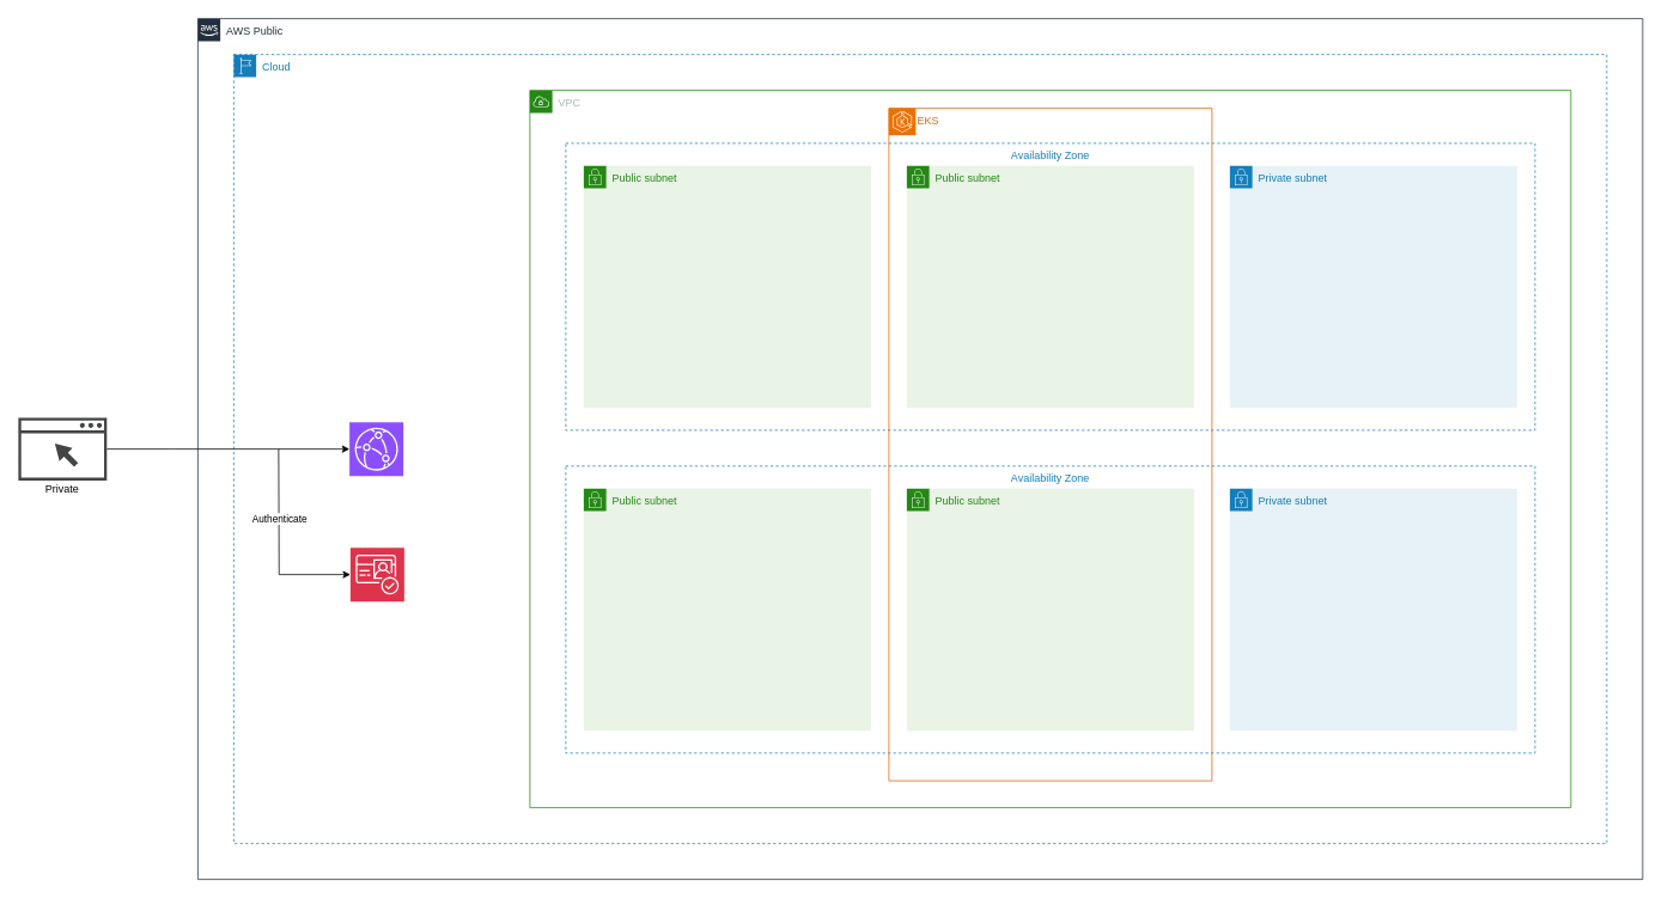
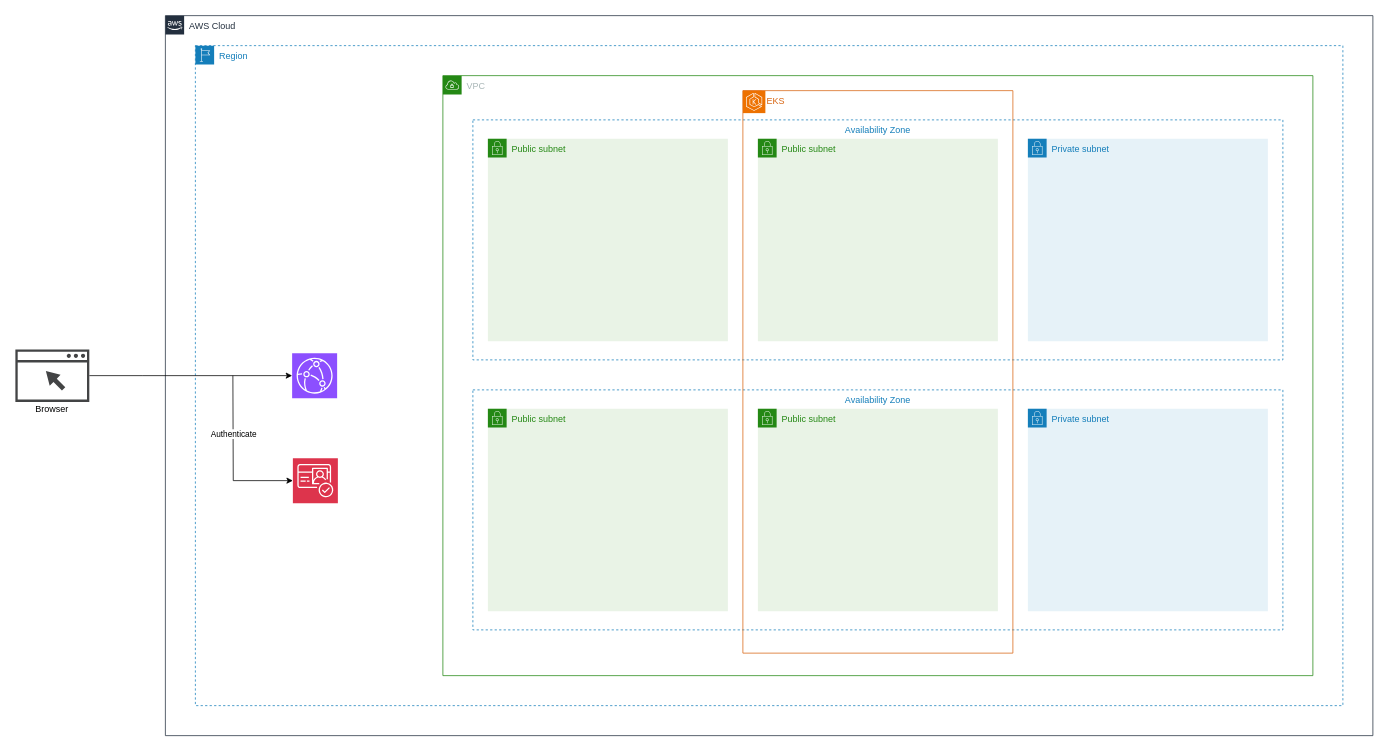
  <mxCell id="0" />
  <mxCell id="1" parent="0" />
- <mxCell id="2" value="AWS Public" style="points=[[0,0],[0.25,0],[0.5,0],[0.75,0],[1,0],[1,0.25],[1,0.5],[1,0.75],[1,1],[0.75,1],[0.5,1],[0.25,1],[0,1],[0,0.75],[0,0.5],[0,0.25]];outlineConnect=0;gradientColor=none;html=1;whiteSpace=wrap;fontSize=12;fontStyle=0;container=1;pointerEvents=0;collapsible=0;recursiveResize=0;shape=mxgraph.aws4.group;grIcon=mxgraph.aws4.group_aws_cloud_alt;strokeColor=#232F3E;fillColor=none;verticalAlign=top;align=left;spacingLeft=30;fontColor=#232F3E;dashed=0;" parent="1" vertex="1"><mxGeometry x="220" y="20" width="1610" height="960" as="geometry" /></mxCell>
- <mxCell id="3" value="Cloud" style="points=[[0,0],[0.25,0],[0.5,0],[0.75,0],[1,0],[1,0.25],[1,0.5],[1,0.75],[1,1],[0.75,1],[0.5,1],[0.25,1],[0,1],[0,0.75],[0,0.5],[0,0.25]];outlineConnect=0;gradientColor=none;html=1;whiteSpace=wrap;fontSize=12;fontStyle=0;container=1;pointerEvents=0;collapsible=0;recursiveResize=0;shape=mxgraph.aws4.group;grIcon=mxgraph.aws4.group_region;strokeColor=#147EBA;fillColor=none;verticalAlign=top;align=left;spacingLeft=30;fontColor=#147EBA;dashed=1;" parent="2" vertex="1"><mxGeometry x="40" y="40" width="1530" height="880" as="geometry" /></mxCell>
+ <mxCell id="2" value="AWS Cloud" style="points=[[0,0],[0.25,0],[0.5,0],[0.75,0],[1,0],[1,0.25],[1,0.5],[1,0.75],[1,1],[0.75,1],[0.5,1],[0.25,1],[0,1],[0,0.75],[0,0.5],[0,0.25]];outlineConnect=0;gradientColor=none;html=1;whiteSpace=wrap;fontSize=12;fontStyle=0;container=1;pointerEvents=0;collapsible=0;recursiveResize=0;shape=mxgraph.aws4.group;grIcon=mxgraph.aws4.group_aws_cloud_alt;strokeColor=#232F3E;fillColor=none;verticalAlign=top;align=left;spacingLeft=30;fontColor=#232F3E;dashed=0;" parent="1" vertex="1"><mxGeometry x="220" y="20" width="1610" height="960" as="geometry" /></mxCell>
+ <mxCell id="3" value="Region" style="points=[[0,0],[0.25,0],[0.5,0],[0.75,0],[1,0],[1,0.25],[1,0.5],[1,0.75],[1,1],[0.75,1],[0.5,1],[0.25,1],[0,1],[0,0.75],[0,0.5],[0,0.25]];outlineConnect=0;gradientColor=none;html=1;whiteSpace=wrap;fontSize=12;fontStyle=0;container=1;pointerEvents=0;collapsible=0;recursiveResize=0;shape=mxgraph.aws4.group;grIcon=mxgraph.aws4.group_region;strokeColor=#147EBA;fillColor=none;verticalAlign=top;align=left;spacingLeft=30;fontColor=#147EBA;dashed=1;" parent="2" vertex="1"><mxGeometry x="40" y="40" width="1530" height="880" as="geometry" /></mxCell>
  <mxCell id="4" value="VPC" style="points=[[0,0],[0.25,0],[0.5,0],[0.75,0],[1,0],[1,0.25],[1,0.5],[1,0.75],[1,1],[0.75,1],[0.5,1],[0.25,1],[0,1],[0,0.75],[0,0.5],[0,0.25]];outlineConnect=0;gradientColor=none;html=1;whiteSpace=wrap;fontSize=12;fontStyle=0;container=1;pointerEvents=0;collapsible=0;recursiveResize=0;shape=mxgraph.aws4.group;grIcon=mxgraph.aws4.group_vpc;strokeColor=#248814;fillColor=none;verticalAlign=top;align=left;spacingLeft=30;fontColor=#AAB7B8;dashed=0;" parent="3" vertex="1"><mxGeometry x="330" y="40" width="1160" height="800" as="geometry" /></mxCell>
  <mxCell id="5" value="Availability Zone" style="fillColor=none;strokeColor=#147EBA;dashed=1;verticalAlign=top;fontStyle=0;fontColor=#147EBA;whiteSpace=wrap;html=1;" parent="4" vertex="1"><mxGeometry x="40" y="59" width="1080" height="320" as="geometry" /></mxCell>
  <mxCell id="6" value="Public subnet" style="points=[[0,0],[0.25,0],[0.5,0],[0.75,0],[1,0],[1,0.25],[1,0.5],[1,0.75],[1,1],[0.75,1],[0.5,1],[0.25,1],[0,1],[0,0.75],[0,0.5],[0,0.25]];outlineConnect=0;gradientColor=none;html=1;whiteSpace=wrap;fontSize=12;fontStyle=0;container=1;pointerEvents=0;collapsible=0;recursiveResize=0;shape=mxgraph.aws4.group;grIcon=mxgraph.aws4.group_security_group;grStroke=0;strokeColor=#248814;fillColor=#E9F3E6;verticalAlign=top;align=left;spacingLeft=30;fontColor=#248814;dashed=0;" parent="4" vertex="1"><mxGeometry x="60" y="84" width="320" height="270" as="geometry" /></mxCell>
  <mxCell id="7" value="Public subnet" style="points=[[0,0],[0.25,0],[0.5,0],[0.75,0],[1,0],[1,0.25],[1,0.5],[1,0.75],[1,1],[0.75,1],[0.5,1],[0.25,1],[0,1],[0,0.75],[0,0.5],[0,0.25]];outlineConnect=0;gradientColor=none;html=1;whiteSpace=wrap;fontSize=12;fontStyle=0;container=1;pointerEvents=0;collapsible=0;recursiveResize=0;shape=mxgraph.aws4.group;grIcon=mxgraph.aws4.group_security_group;grStroke=0;strokeColor=#248814;fillColor=#E9F3E6;verticalAlign=top;align=left;spacingLeft=30;fontColor=#248814;dashed=0;" parent="4" vertex="1"><mxGeometry x="420" y="84" width="320" height="270" as="geometry" /></mxCell>
  <mxCell id="8" value="Private subnet" style="points=[[0,0],[0.25,0],[0.5,0],[0.75,0],[1,0],[1,0.25],[1,0.5],[1,0.75],[1,1],[0.75,1],[0.5,1],[0.25,1],[0,1],[0,0.75],[0,0.5],[0,0.25]];outlineConnect=0;gradientColor=none;html=1;whiteSpace=wrap;fontSize=12;fontStyle=0;container=1;pointerEvents=0;collapsible=0;recursiveResize=0;shape=mxgraph.aws4.group;grIcon=mxgraph.aws4.group_security_group;grStroke=0;strokeColor=#147EBA;fillColor=#E6F2F8;verticalAlign=top;align=left;spacingLeft=30;fontColor=#147EBA;dashed=0;" parent="4" vertex="1"><mxGeometry x="780" y="84" width="320" height="270" as="geometry" /></mxCell>
  <mxCell id="9" value="Availability Zone" style="fillColor=none;strokeColor=#147EBA;dashed=1;verticalAlign=top;fontStyle=0;fontColor=#147EBA;whiteSpace=wrap;html=1;" parent="4" vertex="1"><mxGeometry x="40" y="419" width="1080" height="320" as="geometry" /></mxCell>
  <mxCell id="10" value="Public subnet" style="points=[[0,0],[0.25,0],[0.5,0],[0.75,0],[1,0],[1,0.25],[1,0.5],[1,0.75],[1,1],[0.75,1],[0.5,1],[0.25,1],[0,1],[0,0.75],[0,0.5],[0,0.25]];outlineConnect=0;gradientColor=none;html=1;whiteSpace=wrap;fontSize=12;fontStyle=0;container=1;pointerEvents=0;collapsible=0;recursiveResize=0;shape=mxgraph.aws4.group;grIcon=mxgraph.aws4.group_security_group;grStroke=0;strokeColor=#248814;fillColor=#E9F3E6;verticalAlign=top;align=left;spacingLeft=30;fontColor=#248814;dashed=0;" parent="4" vertex="1"><mxGeometry x="60" y="444" width="320" height="270" as="geometry" /></mxCell>
  <mxCell id="11" value="Public subnet" style="points=[[0,0],[0.25,0],[0.5,0],[0.75,0],[1,0],[1,0.25],[1,0.5],[1,0.75],[1,1],[0.75,1],[0.5,1],[0.25,1],[0,1],[0,0.75],[0,0.5],[0,0.25]];outlineConnect=0;gradientColor=none;html=1;whiteSpace=wrap;fontSize=12;fontStyle=0;container=1;pointerEvents=0;collapsible=0;recursiveResize=0;shape=mxgraph.aws4.group;grIcon=mxgraph.aws4.group_security_group;grStroke=0;strokeColor=#248814;fillColor=#E9F3E6;verticalAlign=top;align=left;spacingLeft=30;fontColor=#248814;dashed=0;" parent="4" vertex="1"><mxGeometry x="420" y="444" width="320" height="270" as="geometry" /></mxCell>
  <mxCell id="12" value="Private subnet" style="points=[[0,0],[0.25,0],[0.5,0],[0.75,0],[1,0],[1,0.25],[1,0.5],[1,0.75],[1,1],[0.75,1],[0.5,1],[0.25,1],[0,1],[0,0.75],[0,0.5],[0,0.25]];outlineConnect=0;gradientColor=none;html=1;whiteSpace=wrap;fontSize=12;fontStyle=0;container=1;pointerEvents=0;collapsible=0;recursiveResize=0;shape=mxgraph.aws4.group;grIcon=mxgraph.aws4.group_security_group;grStroke=0;strokeColor=#147EBA;fillColor=#E6F2F8;verticalAlign=top;align=left;spacingLeft=30;fontColor=#147EBA;dashed=0;" parent="4" vertex="1"><mxGeometry x="780" y="444" width="320" height="270" as="geometry" /></mxCell>
  <mxCell id="13" value="EKS" style="points=[[0,0],[0.25,0],[0.5,0],[0.75,0],[1,0],[1,0.25],[1,0.5],[1,0.75],[1,1],[0.75,1],[0.5,1],[0.25,1],[0,1],[0,0.75],[0,0.5],[0,0.25]];outlineConnect=0;gradientColor=none;html=1;whiteSpace=wrap;fontSize=12;fontStyle=0;container=1;pointerEvents=0;collapsible=0;recursiveResize=0;shape=mxgraph.aws4.group;grIcon=mxgraph.aws4.group_ec2_instance_contents;strokeColor=#D86613;fillColor=none;verticalAlign=top;align=left;spacingLeft=30;fontColor=#D86613;dashed=0;" parent="4" vertex="1"><mxGeometry x="400" y="20" width="360" height="750" as="geometry" /></mxCell>
  <mxCell id="14" value="" style="sketch=0;points=[[0,0,0],[0.25,0,0],[0.5,0,0],[0.75,0,0],[1,0,0],[0,1,0],[0.25,1,0],[0.5,1,0],[0.75,1,0],[1,1,0],[0,0.25,0],[0,0.5,0],[0,0.75,0],[1,0.25,0],[1,0.5,0],[1,0.75,0]];outlineConnect=0;fontColor=#232F3E;fillColor=#ED7100;strokeColor=#ffffff;dashed=0;verticalLabelPosition=bottom;verticalAlign=top;align=center;html=1;fontSize=12;fontStyle=0;aspect=fixed;shape=mxgraph.aws4.resourceIcon;resIcon=mxgraph.aws4.eks;" parent="13" vertex="1"><mxGeometry width="30" height="30" as="geometry" /></mxCell>
  <mxCell id="15" style="edgeStyle=orthogonalEdgeStyle;rounded=0;orthogonalLoop=1;jettySize=auto;html=1;exitX=0;exitY=0.5;exitDx=0;exitDy=0;exitPerimeter=0;startArrow=classic;startFill=1;endArrow=none;endFill=0;" edge="1" parent="3" source="20"><mxGeometry relative="1" as="geometry"><mxPoint x="50" y="440" as="targetPoint" /></mxGeometry></mxCell>
  <mxCell id="16" value="Authenticate" style="edgeLabel;html=1;align=center;verticalAlign=middle;resizable=0;points=[];" vertex="1" connectable="0" parent="15"><mxGeometry x="0.205" relative="1" as="geometry"><mxPoint y="-10" as="offset" /></mxGeometry></mxCell>
  <mxCell id="17" value="" style="group" vertex="1" connectable="0" parent="3"><mxGeometry x="129" y="410" width="60" height="90" as="geometry" /></mxCell>
  <mxCell id="18" value="" style="sketch=0;points=[[0,0,0],[0.25,0,0],[0.5,0,0],[0.75,0,0],[1,0,0],[0,1,0],[0.25,1,0],[0.5,1,0],[0.75,1,0],[1,1,0],[0,0.25,0],[0,0.5,0],[0,0.75,0],[1,0.25,0],[1,0.5,0],[1,0.75,0]];outlineConnect=0;fontColor=#232F3E;fillColor=#8C4FFF;strokeColor=#ffffff;dashed=0;verticalLabelPosition=bottom;verticalAlign=top;align=center;html=1;fontSize=12;fontStyle=0;aspect=fixed;shape=mxgraph.aws4.resourceIcon;resIcon=mxgraph.aws4.cloudfront;" vertex="1" parent="17"><mxGeometry width="60" height="60" as="geometry" /></mxCell>
  <mxCell id="19" value="" style="group" vertex="1" connectable="0" parent="3"><mxGeometry x="130" y="550" width="60" height="90" as="geometry" /></mxCell>
  <mxCell id="20" value="" style="sketch=0;points=[[0,0,0],[0.25,0,0],[0.5,0,0],[0.75,0,0],[1,0,0],[0,1,0],[0.25,1,0],[0.5,1,0],[0.75,1,0],[1,1,0],[0,0.25,0],[0,0.5,0],[0,0.75,0],[1,0.25,0],[1,0.5,0],[1,0.75,0]];outlineConnect=0;fontColor=#232F3E;fillColor=#DD344C;strokeColor=#ffffff;dashed=0;verticalLabelPosition=bottom;verticalAlign=top;align=center;html=1;fontSize=12;fontStyle=0;aspect=fixed;shape=mxgraph.aws4.resourceIcon;resIcon=mxgraph.aws4.cognito;" vertex="1" parent="19"><mxGeometry width="60" height="60" as="geometry" /></mxCell>
  <mxCell id="21" style="edgeStyle=orthogonalEdgeStyle;rounded=0;orthogonalLoop=1;jettySize=auto;html=1;" edge="1" parent="1" source="22" target="18"><mxGeometry relative="1" as="geometry"><Array as="points"><mxPoint x="190" y="500" /><mxPoint x="190" y="500" /></Array></mxGeometry></mxCell>
  <mxCell id="22" value="" style="sketch=0;pointerEvents=1;shadow=0;dashed=0;html=1;strokeColor=none;fillColor=#434445;aspect=fixed;labelPosition=center;verticalLabelPosition=bottom;verticalAlign=top;align=center;outlineConnect=0;shape=mxgraph.vvd.web_browser;" vertex="1" parent="1"><mxGeometry x="20" y="465" width="98.59" height="70" as="geometry" /></mxCell>
- <mxCell id="23" value="Private" style="text;html=1;strokeColor=none;fillColor=none;align=center;verticalAlign=middle;whiteSpace=wrap;rounded=0;" vertex="1" parent="1"><mxGeometry x="39.3" y="530" width="60" height="30" as="geometry" /></mxCell>
+ <mxCell id="23" value="Browser" style="text;html=1;strokeColor=none;fillColor=none;align=center;verticalAlign=middle;whiteSpace=wrap;rounded=0;" vertex="1" parent="1"><mxGeometry x="39.3" y="530" width="60" height="30" as="geometry" /></mxCell>
